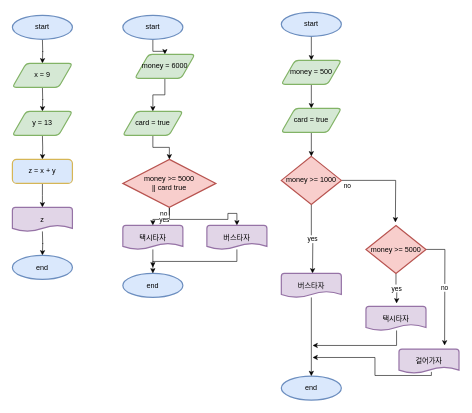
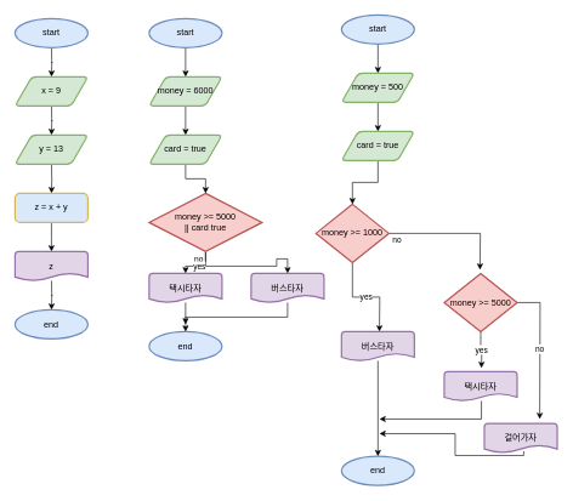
  <mxCell id="0" />
  <mxCell id="1" parent="0" />
  <mxCell id="2" value="" style="edgeStyle=orthogonalEdgeStyle;rounded=0;orthogonalLoop=1;jettySize=auto;html=1;" edge="1" parent="1"><mxGeometry relative="1" as="geometry"><mxPoint x="70" y="385" as="sourcePoint" /><mxPoint x="70" y="425" as="targetPoint" /></mxGeometry></mxCell>
  <mxCell id="3" value="" style="edgeStyle=orthogonalEdgeStyle;rounded=0;orthogonalLoop=1;jettySize=auto;html=1;" edge="1" parent="1"><mxGeometry relative="1" as="geometry"><mxPoint x="70" y="65" as="sourcePoint" /><mxPoint x="70" y="105" as="targetPoint" /></mxGeometry></mxCell>
  <mxCell id="4" value="" style="edgeStyle=orthogonalEdgeStyle;rounded=0;orthogonalLoop=1;jettySize=auto;html=1;" edge="1" parent="1"><mxGeometry relative="1" as="geometry"><mxPoint x="70" y="145" as="sourcePoint" /><mxPoint x="70" y="185" as="targetPoint" /></mxGeometry></mxCell>
  <mxCell id="5" value="" style="edgeStyle=orthogonalEdgeStyle;rounded=0;orthogonalLoop=1;jettySize=auto;html=1;" edge="1" parent="1" target="7"><mxGeometry relative="1" as="geometry"><mxPoint x="70" y="225" as="sourcePoint" /></mxGeometry></mxCell>
  <mxCell id="6" value="" style="edgeStyle=orthogonalEdgeStyle;rounded=0;orthogonalLoop=1;jettySize=auto;html=1;" edge="1" parent="1" source="7"><mxGeometry relative="1" as="geometry"><mxPoint x="70" y="345" as="targetPoint" /></mxGeometry></mxCell>
  <mxCell id="7" value="z = x + y" style="rounded=1;whiteSpace=wrap;html=1;absoluteArcSize=1;arcSize=14;strokeWidth=2;fillColor=#dae8fc;strokeColor=#d6b656;" vertex="1" parent="1"><mxGeometry x="20" y="265" width="100" height="40" as="geometry" /></mxCell>
  <mxCell id="8" value="start" style="strokeWidth=2;html=1;shape=mxgraph.flowchart.start_1;whiteSpace=wrap;fillColor=#dae8fc;strokeColor=#6c8ebf;" vertex="1" parent="1"><mxGeometry x="20" y="25" width="100" height="40" as="geometry" /></mxCell>
  <mxCell id="9" value="end" style="strokeWidth=2;html=1;shape=mxgraph.flowchart.start_1;whiteSpace=wrap;fillColor=#dae8fc;strokeColor=#6c8ebf;" vertex="1" parent="1"><mxGeometry x="20" y="425" width="100" height="40" as="geometry" /></mxCell>
  <mxCell id="10" value="z" style="strokeWidth=2;html=1;shape=mxgraph.flowchart.document2;whiteSpace=wrap;size=0.25;fillColor=#e1d5e7;strokeColor=#9673a6;" vertex="1" parent="1"><mxGeometry x="20" y="345" width="100" height="40" as="geometry" /></mxCell>
  <mxCell id="11" value="x = 9" style="shape=parallelogram;html=1;strokeWidth=2;perimeter=parallelogramPerimeter;whiteSpace=wrap;rounded=1;arcSize=12;size=0.23;fillColor=#d5e8d4;strokeColor=#82b366;" vertex="1" parent="1"><mxGeometry x="20" y="105" width="100" height="40" as="geometry" /></mxCell>
  <mxCell id="12" value="y = 13" style="shape=parallelogram;html=1;strokeWidth=2;perimeter=parallelogramPerimeter;whiteSpace=wrap;rounded=1;arcSize=12;size=0.23;fillColor=#d5e8d4;strokeColor=#82b366;" vertex="1" parent="1"><mxGeometry x="20" y="185" width="100" height="40" as="geometry" /></mxCell>
  <mxCell id="13" value="" style="edgeStyle=orthogonalEdgeStyle;rounded=0;orthogonalLoop=1;jettySize=auto;html=1;" edge="1" parent="1" source="14" target="20"><mxGeometry relative="1" as="geometry" /></mxCell>
  <mxCell id="14" value="start" style="strokeWidth=2;html=1;shape=mxgraph.flowchart.start_1;whiteSpace=wrap;fillColor=#dae8fc;strokeColor=#6c8ebf;" vertex="1" parent="1"><mxGeometry x="204" y="25" width="100" height="40" as="geometry" /></mxCell>
  <mxCell id="15" value="end" style="strokeWidth=2;html=1;shape=mxgraph.flowchart.start_1;whiteSpace=wrap;fillColor=#dae8fc;strokeColor=#6c8ebf;" vertex="1" parent="1"><mxGeometry x="204" y="455" width="100" height="40" as="geometry" /></mxCell>
  <mxCell id="16" value="no" style="edgeStyle=orthogonalEdgeStyle;rounded=0;orthogonalLoop=1;jettySize=auto;html=1;" edge="1" parent="1" source="18" target="26"><mxGeometry x="-0.875" y="-10" relative="1" as="geometry"><mxPoint as="offset" /></mxGeometry></mxCell>
  <mxCell id="17" value="yes" style="edgeStyle=orthogonalEdgeStyle;rounded=0;orthogonalLoop=1;jettySize=auto;html=1;" edge="1" parent="1" source="18" target="24"><mxGeometry relative="1" as="geometry" /></mxCell>
  <mxCell id="18" value="money &amp;gt;= 5000&lt;br&gt;|| card true" style="strokeWidth=2;html=1;shape=mxgraph.flowchart.decision;whiteSpace=wrap;fillColor=#f8cecc;strokeColor=#b85450;" vertex="1" parent="1"><mxGeometry x="204" y="265" width="155" height="80" as="geometry" /></mxCell>
  <mxCell id="19" value="" style="edgeStyle=orthogonalEdgeStyle;rounded=0;orthogonalLoop=1;jettySize=auto;html=1;" edge="1" parent="1" source="20" target="22"><mxGeometry relative="1" as="geometry" /></mxCell>
- <mxCell id="20" value="money = 6000" style="shape=parallelogram;html=1;strokeWidth=2;perimeter=parallelogramPerimeter;whiteSpace=wrap;rounded=1;arcSize=12;size=0.23;fillColor=#d5e8d4;strokeColor=#82b366;" vertex="1" parent="1"><mxGeometry x="224" y="90" width="100" height="40" as="geometry" /></mxCell>
+ <mxCell id="20" value="money = 6000" style="shape=parallelogram;html=1;strokeWidth=2;perimeter=parallelogramPerimeter;whiteSpace=wrap;rounded=1;arcSize=12;size=0.23;fillColor=#d5e8d4;strokeColor=#82b366;" vertex="1" parent="1"><mxGeometry x="204" y="105" width="100" height="40" as="geometry" /></mxCell>
  <mxCell id="21" value="" style="edgeStyle=orthogonalEdgeStyle;rounded=0;orthogonalLoop=1;jettySize=auto;html=1;" edge="1" parent="1" source="22" target="18"><mxGeometry relative="1" as="geometry" /></mxCell>
  <mxCell id="22" value="card = true" style="shape=parallelogram;html=1;strokeWidth=2;perimeter=parallelogramPerimeter;whiteSpace=wrap;rounded=1;arcSize=12;size=0.23;fillColor=#d5e8d4;strokeColor=#82b366;" vertex="1" parent="1"><mxGeometry x="204" y="185" width="100" height="40" as="geometry" /></mxCell>
  <mxCell id="23" value="" style="edgeStyle=orthogonalEdgeStyle;rounded=0;orthogonalLoop=1;jettySize=auto;html=1;" edge="1" parent="1" source="24" target="15"><mxGeometry relative="1" as="geometry" /></mxCell>
  <mxCell id="24" value="택시타자" style="strokeWidth=2;html=1;shape=mxgraph.flowchart.document2;whiteSpace=wrap;size=0.25;fillColor=#e1d5e7;strokeColor=#9673a6;" vertex="1" parent="1"><mxGeometry x="204" y="375" width="100" height="40" as="geometry" /></mxCell>
  <mxCell id="25" style="edgeStyle=orthogonalEdgeStyle;rounded=0;orthogonalLoop=1;jettySize=auto;html=1;" edge="1" parent="1" source="26"><mxGeometry relative="1" as="geometry"><mxPoint x="254" y="445" as="targetPoint" /><Array as="points"><mxPoint x="394" y="435" /><mxPoint x="254" y="435" /></Array></mxGeometry></mxCell>
  <mxCell id="26" value="버스타자" style="strokeWidth=2;html=1;shape=mxgraph.flowchart.document2;whiteSpace=wrap;size=0.25;fillColor=#e1d5e7;strokeColor=#9673a6;" vertex="1" parent="1"><mxGeometry x="344" y="375" width="100" height="40" as="geometry" /></mxCell>
  <mxCell id="27" value="" style="edgeStyle=orthogonalEdgeStyle;rounded=0;orthogonalLoop=1;jettySize=auto;html=1;" edge="1" parent="1" source="28" target="34"><mxGeometry relative="1" as="geometry" /></mxCell>
  <mxCell id="28" value="start" style="strokeWidth=2;html=1;shape=mxgraph.flowchart.start_1;whiteSpace=wrap;fillColor=#dae8fc;strokeColor=#6c8ebf;" vertex="1" parent="1"><mxGeometry x="468" y="20" width="100" height="40" as="geometry" /></mxCell>
  <mxCell id="29" value="end" style="strokeWidth=2;html=1;shape=mxgraph.flowchart.start_1;whiteSpace=wrap;fillColor=#dae8fc;strokeColor=#6c8ebf;" vertex="1" parent="1"><mxGeometry x="468" y="626" width="100" height="40" as="geometry" /></mxCell>
  <mxCell id="30" value="no" style="edgeStyle=orthogonalEdgeStyle;rounded=0;orthogonalLoop=1;jettySize=auto;html=1;" edge="1" parent="1" source="32"><mxGeometry x="-0.875" y="-10" relative="1" as="geometry"><mxPoint as="offset" /><mxPoint x="658" y="370" as="targetPoint" /></mxGeometry></mxCell>
  <mxCell id="31" value="yes" style="edgeStyle=orthogonalEdgeStyle;rounded=0;orthogonalLoop=1;jettySize=auto;html=1;" edge="1" parent="1" source="32"><mxGeometry relative="1" as="geometry"><mxPoint x="520" y="455" as="targetPoint" /></mxGeometry></mxCell>
- <mxCell id="32" value="money &amp;gt;= 1000&lt;br&gt;" style="strokeWidth=2;html=1;shape=mxgraph.flowchart.decision;whiteSpace=wrap;fillColor=#f8cecc;strokeColor=#b85450;" vertex="1" parent="1"><mxGeometry x="468" y="260" width="100" height="80" as="geometry" /></mxCell>
+ <mxCell id="32" value="money &amp;gt;= 1000&lt;br&gt;" style="strokeWidth=2;html=1;shape=mxgraph.flowchart.decision;whiteSpace=wrap;fillColor=#f8cecc;strokeColor=#b85450;" vertex="1" parent="1"><mxGeometry x="433" y="280" width="100" height="80" as="geometry" /></mxCell>
  <mxCell id="33" value="" style="edgeStyle=orthogonalEdgeStyle;rounded=0;orthogonalLoop=1;jettySize=auto;html=1;" edge="1" parent="1" source="34" target="36"><mxGeometry relative="1" as="geometry" /></mxCell>
  <mxCell id="34" value="money = 500" style="shape=parallelogram;html=1;strokeWidth=2;perimeter=parallelogramPerimeter;whiteSpace=wrap;rounded=1;arcSize=12;size=0.23;fillColor=#d5e8d4;strokeColor=#82b366;" vertex="1" parent="1"><mxGeometry x="468" y="100" width="100" height="40" as="geometry" /></mxCell>
  <mxCell id="35" value="" style="edgeStyle=orthogonalEdgeStyle;rounded=0;orthogonalLoop=1;jettySize=auto;html=1;" edge="1" parent="1" source="36" target="32"><mxGeometry relative="1" as="geometry" /></mxCell>
  <mxCell id="36" value="card = true" style="shape=parallelogram;html=1;strokeWidth=2;perimeter=parallelogramPerimeter;whiteSpace=wrap;rounded=1;arcSize=12;size=0.23;fillColor=#d5e8d4;strokeColor=#82b366;" vertex="1" parent="1"><mxGeometry x="468" y="180" width="100" height="40" as="geometry" /></mxCell>
  <mxCell id="37" value="yes" style="edgeStyle=orthogonalEdgeStyle;rounded=0;orthogonalLoop=1;jettySize=auto;html=1;" edge="1" parent="1" source="39"><mxGeometry relative="1" as="geometry"><mxPoint x="660" y="505" as="targetPoint" /></mxGeometry></mxCell>
  <mxCell id="38" value="no" style="edgeStyle=orthogonalEdgeStyle;rounded=0;orthogonalLoop=1;jettySize=auto;html=1;" edge="1" parent="1" source="39"><mxGeometry relative="1" as="geometry"><mxPoint x="740" y="575" as="targetPoint" /></mxGeometry></mxCell>
  <mxCell id="39" value="money &amp;gt;= 5000" style="strokeWidth=2;html=1;shape=mxgraph.flowchart.decision;whiteSpace=wrap;fillColor=#f8cecc;strokeColor=#b85450;" vertex="1" parent="1"><mxGeometry x="609" y="375" width="100" height="80" as="geometry" /></mxCell>
  <mxCell id="40" style="edgeStyle=orthogonalEdgeStyle;rounded=0;orthogonalLoop=1;jettySize=auto;html=1;entryX=0.5;entryY=0;entryDx=0;entryDy=0;entryPerimeter=0;" edge="1" parent="1" source="41" target="29"><mxGeometry relative="1" as="geometry" /></mxCell>
  <mxCell id="41" value="버스타자" style="strokeWidth=2;html=1;shape=mxgraph.flowchart.document2;whiteSpace=wrap;size=0.25;fillColor=#e1d5e7;strokeColor=#9673a6;" vertex="1" parent="1"><mxGeometry x="468" y="455" width="100" height="40" as="geometry" /></mxCell>
  <mxCell id="42" style="edgeStyle=orthogonalEdgeStyle;rounded=0;orthogonalLoop=1;jettySize=auto;html=1;" edge="1" parent="1" source="43"><mxGeometry relative="1" as="geometry"><mxPoint x="520" y="575" as="targetPoint" /><Array as="points"><mxPoint x="660" y="575" /></Array></mxGeometry></mxCell>
  <mxCell id="43" value="택시타자" style="strokeWidth=2;html=1;shape=mxgraph.flowchart.document2;whiteSpace=wrap;size=0.25;fillColor=#e1d5e7;strokeColor=#9673a6;" vertex="1" parent="1"><mxGeometry x="609" y="510" width="100" height="40" as="geometry" /></mxCell>
  <mxCell id="44" style="edgeStyle=orthogonalEdgeStyle;rounded=0;orthogonalLoop=1;jettySize=auto;html=1;exitX=0.54;exitY=0.95;exitDx=0;exitDy=0;exitPerimeter=0;" edge="1" parent="1" source="45"><mxGeometry relative="1" as="geometry"><mxPoint x="520" y="595" as="targetPoint" /><Array as="points"><mxPoint x="718" y="625" /><mxPoint x="624" y="625" /><mxPoint x="624" y="595" /></Array></mxGeometry></mxCell>
  <mxCell id="45" value="걸어가자" style="strokeWidth=2;html=1;shape=mxgraph.flowchart.document2;whiteSpace=wrap;size=0.25;fillColor=#e1d5e7;strokeColor=#9673a6;" vertex="1" parent="1"><mxGeometry x="664" y="581" width="100" height="40" as="geometry" /></mxCell>
